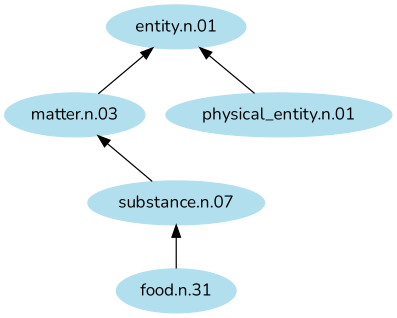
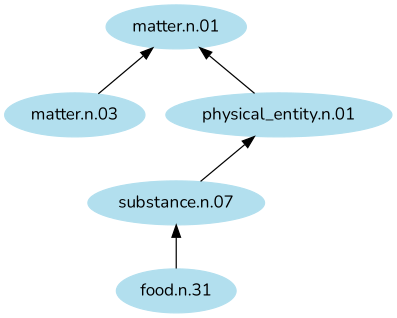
  digraph {
    fontname=Nunito
    rankdir=BT
    node [color=lightblue2 fontname=Nunito style=filled]
    edge [fontname=Nunito]
    n1 [label="food.n.31"]
    "substance.n.07"
    "matter.n.03"
-   "entity.n.01"
+   "entity.n.01" [label="matter.n.01"]
    "physical_entity.n.01"
    n1 -> "substance.n.07"
-   "substance.n.07" -> "matter.n.03"
+   "substance.n.07" -> "physical_entity.n.01"
    "matter.n.03" -> "entity.n.01"
    "physical_entity.n.01" -> "entity.n.01"
  }
